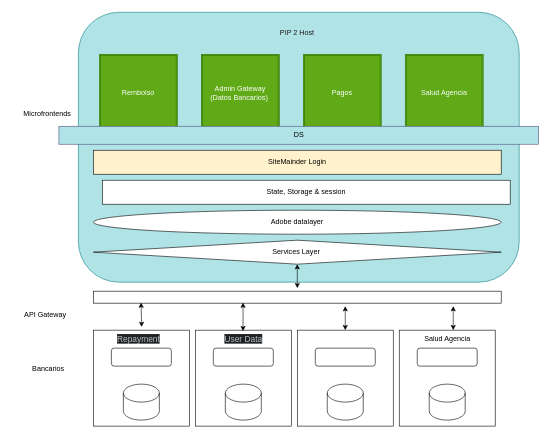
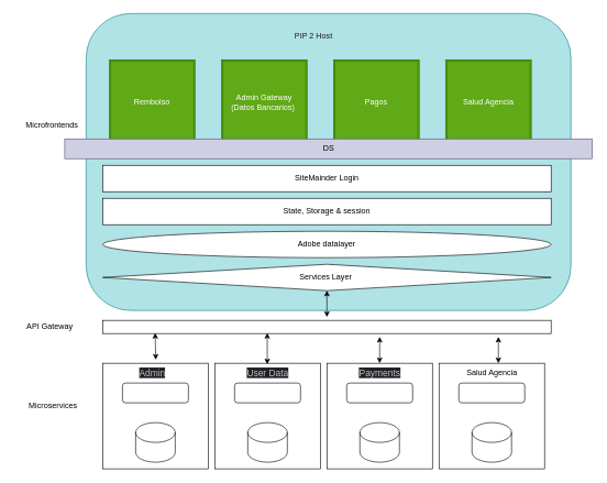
  <mxCell id="0" />
  <mxCell id="1" parent="0" />
  <mxCell id="2" value="" style="rounded=1;whiteSpace=wrap;html=1;fillColor=#b0e3e6;strokeColor=#0e8088;" parent="1" vertex="1"><mxGeometry x="130" width="735" height="450" as="geometry" y="20" /></mxCell>
  <mxCell id="3" value="Microfrontends&amp;nbsp;" style="text;html=1;strokeColor=none;fillColor=none;align=center;verticalAlign=middle;whiteSpace=wrap;rounded=0;" parent="1" vertex="1"><mxGeometry x="30" y="170" width="100" height="40" as="geometry" /></mxCell>
- <mxCell id="4" value="State, Storage &amp;amp; session" style="rounded=0;whiteSpace=wrap;html=1;" parent="1" vertex="1"><mxGeometry x="170" y="300" width="680" height="40" as="geometry" /></mxCell>
+ <mxCell id="4" value="State, Storage &amp;amp; session" style="rounded=0;whiteSpace=wrap;html=1;" parent="1" vertex="1"><mxGeometry x="155" y="300" width="680" height="40" as="geometry" /></mxCell>
  <mxCell id="5" value="Services Layer&amp;nbsp;" style="rhombus;whiteSpace=wrap;html=1;" parent="1" vertex="1"><mxGeometry x="155" y="400" width="680" height="40" as="geometry" /></mxCell>
  <mxCell id="6" value="Adobe datalayer" style="ellipse;whiteSpace=wrap;html=1;" parent="1" vertex="1"><mxGeometry x="155" y="350" width="680" height="40" as="geometry" /></mxCell>
- <mxCell id="7" value="API Gateway" style="text;html=1;strokeColor=none;fillColor=none;align=center;verticalAlign=middle;whiteSpace=wrap;rounded=0;" parent="1" vertex="1"><mxGeometry x="20" y="510" width="110" height="30" as="geometry" /></mxCell>
+ <mxCell id="7" value="API Gateway" style="text;html=1;strokeColor=none;fillColor=none;align=center;verticalAlign=middle;whiteSpace=wrap;rounded=0;" parent="1" vertex="1"><mxGeometry x="20" y="480" width="110" height="30" as="geometry" /></mxCell>
  <mxCell id="8" value="" style="rounded=0;whiteSpace=wrap;html=1;" parent="1" vertex="1"><mxGeometry x="155" y="485" width="680" height="20" as="geometry" /></mxCell>
  <mxCell id="9" value="" style="whiteSpace=wrap;html=1;aspect=fixed;" parent="1" vertex="1"><mxGeometry x="155" y="550" width="160" height="160" as="geometry" /></mxCell>
- <mxCell id="10" value="Bancarios" style="text;html=1;strokeColor=none;fillColor=none;align=center;verticalAlign=middle;whiteSpace=wrap;rounded=0;" parent="1" vertex="1"><mxGeometry x="50" y="600" width="60" height="30" as="geometry" /></mxCell>
+ <mxCell id="10" value="Microservices" style="text;html=1;strokeColor=none;fillColor=none;align=center;verticalAlign=middle;whiteSpace=wrap;rounded=0;" parent="1" vertex="1"><mxGeometry x="50" y="600" width="60" height="30" as="geometry" /></mxCell>
  <mxCell id="11" value="" style="shape=cylinder3;whiteSpace=wrap;html=1;boundedLbl=1;backgroundOutline=1;size=15;" parent="1" vertex="1"><mxGeometry x="205" y="640" width="60" height="60" as="geometry" /></mxCell>
  <mxCell id="12" value="" style="rounded=1;whiteSpace=wrap;html=1;" parent="1" vertex="1"><mxGeometry x="185" y="580" width="100" height="30" as="geometry" /></mxCell>
  <mxCell id="13" value="" style="whiteSpace=wrap;html=1;aspect=fixed;" parent="1" vertex="1"><mxGeometry x="325" y="550" width="160" height="160" as="geometry" /></mxCell>
  <mxCell id="14" value="" style="shape=cylinder3;whiteSpace=wrap;html=1;boundedLbl=1;backgroundOutline=1;size=15;" parent="1" vertex="1"><mxGeometry x="375" y="640" width="60" height="60" as="geometry" /></mxCell>
  <mxCell id="15" value="" style="rounded=1;whiteSpace=wrap;html=1;" parent="1" vertex="1"><mxGeometry x="355" y="580" width="100" height="30" as="geometry" /></mxCell>
  <mxCell id="16" value="" style="whiteSpace=wrap;html=1;aspect=fixed;" parent="1" vertex="1"><mxGeometry x="495" y="550" width="160" height="160" as="geometry" /></mxCell>
  <mxCell id="17" value="" style="shape=cylinder3;whiteSpace=wrap;html=1;boundedLbl=1;backgroundOutline=1;size=15;" parent="1" vertex="1"><mxGeometry x="545" y="640" width="60" height="60" as="geometry" /></mxCell>
  <mxCell id="18" value="" style="rounded=1;whiteSpace=wrap;html=1;" parent="1" vertex="1"><mxGeometry x="525" y="580" width="100" height="30" as="geometry" /></mxCell>
  <mxCell id="19" value="" style="whiteSpace=wrap;html=1;aspect=fixed;" parent="1" vertex="1"><mxGeometry x="665" y="550" width="160" height="160" as="geometry" /></mxCell>
  <mxCell id="20" value="" style="shape=cylinder3;whiteSpace=wrap;html=1;boundedLbl=1;backgroundOutline=1;size=15;" parent="1" vertex="1"><mxGeometry x="715" y="640" width="60" height="60" as="geometry" /></mxCell>
  <mxCell id="21" value="" style="rounded=1;whiteSpace=wrap;html=1;" parent="1" vertex="1"><mxGeometry x="695" y="580" width="100" height="30" as="geometry" /></mxCell>
- <mxCell id="22" value="&lt;span style=&quot;color: rgb(189, 193, 198); font-family: arial, sans-serif; font-size: 14px; text-align: start; background-color: rgb(32, 33, 36);&quot;&gt;Repayment&lt;/span&gt;" style="text;html=1;align=center;verticalAlign=middle;resizable=0;points=[];autosize=1;strokeColor=none;fillColor=none;" parent="1" vertex="1"><mxGeometry x="180" y="550" width="100" height="30" as="geometry" /></mxCell>
+ <mxCell id="22" value="&lt;span style=&quot;color: rgb(189, 193, 198); font-family: arial, sans-serif; font-size: 14px; text-align: start; background-color: rgb(32, 33, 36);&quot;&gt;Admin&lt;/span&gt;" style="text;html=1;align=center;verticalAlign=middle;resizable=0;points=[];autosize=1;strokeColor=none;fillColor=none;" parent="1" vertex="1"><mxGeometry x="180" y="550" width="100" height="30" as="geometry" /></mxCell>
  <mxCell id="23" value="" style="endArrow=classic;startArrow=classic;html=1;exitX=0.555;exitY=-0.178;exitDx=0;exitDy=0;exitPerimeter=0;entryX=0.117;entryY=0.958;entryDx=0;entryDy=0;entryPerimeter=0;" parent="1" source="22" target="8" edge="1"><mxGeometry width="50" height="50" relative="1" as="geometry"><mxPoint x="425" y="580" as="sourcePoint" /><mxPoint x="475" y="530" as="targetPoint" /><Array as="points" /></mxGeometry></mxCell>
  <mxCell id="24" value="&lt;span style=&quot;color: rgb(189, 193, 198); font-family: arial, sans-serif; font-size: 14px; text-align: start; background-color: rgb(32, 33, 36);&quot;&gt;User Data&lt;/span&gt;" style="text;html=1;align=center;verticalAlign=middle;resizable=0;points=[];autosize=1;strokeColor=none;fillColor=none;" parent="1" vertex="1"><mxGeometry x="360" y="550" width="90" height="30" as="geometry" /></mxCell>
  <mxCell id="25" value="" style="endArrow=classic;startArrow=classic;html=1;exitX=0.495;exitY=0.056;exitDx=0;exitDy=0;exitPerimeter=0;entryX=0.367;entryY=0.958;entryDx=0;entryDy=0;entryPerimeter=0;" parent="1" source="24" target="8" edge="1"><mxGeometry width="50" height="50" relative="1" as="geometry"><mxPoint x="425" y="580" as="sourcePoint" /><mxPoint x="475" y="530" as="targetPoint" /></mxGeometry></mxCell>
  <mxCell id="26" value="" style="endArrow=classic;startArrow=classic;html=1;exitX=0.5;exitY=0;exitDx=0;exitDy=0;" parent="1" source="16" edge="1"><mxGeometry width="50" height="50" relative="1" as="geometry"><mxPoint x="414.55" y="561.68" as="sourcePoint" /><mxPoint x="575" y="510" as="targetPoint" /></mxGeometry></mxCell>
  <mxCell id="27" value="" style="endArrow=classic;startArrow=classic;html=1;exitX=0.5;exitY=0;exitDx=0;exitDy=0;" parent="1" edge="1"><mxGeometry width="50" height="50" relative="1" as="geometry"><mxPoint x="755" y="550" as="sourcePoint" /><mxPoint x="755" y="510" as="targetPoint" /></mxGeometry></mxCell>
  <mxCell id="28" value="Rembolso" style="shape=ext;double=1;whiteSpace=wrap;html=1;aspect=fixed;fillColor=#60a917;fontColor=#ffffff;strokeColor=#2D7600;" parent="1" vertex="1"><mxGeometry x="165" y="90" width="130" height="130" as="geometry" /></mxCell>
  <mxCell id="29" value="Admin Gateway&lt;br&gt;(Datos Bancarios)&amp;nbsp;" style="shape=ext;double=1;whiteSpace=wrap;html=1;aspect=fixed;fillColor=#60a917;fontColor=#ffffff;strokeColor=#2D7600;" parent="1" vertex="1"><mxGeometry x="335" y="90" width="130" height="130" as="geometry" /></mxCell>
  <mxCell id="30" value="Pagos" style="shape=ext;double=1;whiteSpace=wrap;html=1;aspect=fixed;fillColor=#60a917;fontColor=#ffffff;strokeColor=#2D7600;" parent="1" vertex="1"><mxGeometry x="505" y="90" width="130" height="130" as="geometry" /></mxCell>
  <mxCell id="31" value="Salud Agencia" style="shape=ext;double=1;whiteSpace=wrap;html=1;aspect=fixed;fillColor=#60a917;fontColor=#ffffff;strokeColor=#2D7600;" parent="1" vertex="1"><mxGeometry x="675" y="90" width="130" height="130" as="geometry" /></mxCell>
+ <mxCell id="32" value="&lt;span style=&quot;color: rgb(189, 193, 198); font-family: arial, sans-serif; font-size: 14px; text-align: start; background-color: rgb(32, 33, 36);&quot;&gt;Payments&lt;/span&gt;" style="text;html=1;align=center;verticalAlign=middle;resizable=0;points=[];autosize=1;strokeColor=none;fillColor=none;" parent="1" vertex="1"><mxGeometry x="530" y="550" width="90" height="30" as="geometry" /></mxCell>
  <mxCell id="33" value="&lt;span style=&quot;&quot;&gt;Salud Agencia&lt;/span&gt;" style="text;html=1;align=center;verticalAlign=middle;resizable=0;points=[];autosize=1;strokeColor=none;fillColor=none;" parent="1" vertex="1"><mxGeometry x="695" y="550" width="100" height="30" as="geometry" /></mxCell>
  <mxCell id="34" value="" style="endArrow=classic;startArrow=classic;html=1;entryX=0.5;entryY=1;entryDx=0;entryDy=0;" parent="1" target="5" edge="1"><mxGeometry width="50" height="50" relative="1" as="geometry"><mxPoint x="495" y="480" as="sourcePoint" /><mxPoint x="505" y="460" as="targetPoint" /></mxGeometry></mxCell>
- <mxCell id="35" value="DS" style="rounded=0;whiteSpace=wrap;html=1;fillColor=#b0e3e6;strokeColor=#56517e;" parent="1" vertex="1"><mxGeometry x="97.5" y="210" width="800" height="30" as="geometry" /></mxCell>
- <mxCell id="36" value="PIP 2 Host" style="text;html=1;strokeColor=none;fillColor=none;align=center;verticalAlign=middle;whiteSpace=wrap;rounded=0;fontColor=#1d1b1b;" vertex="1" parent="1"><mxGeometry x="465" y="40" width="60" height="30" as="geometry" /></mxCell>
- <mxCell id="37" value="&lt;span style=&quot;text-align: left;&quot;&gt;SiteMainder Login&lt;/span&gt;" style="rounded=0;whiteSpace=wrap;html=1;fillColor=#fff2cc;" vertex="1" parent="1"><mxGeometry x="155" y="250" width="680" height="40" as="geometry" /></mxCell>
+ <mxCell id="35" value="DS" style="rounded=0;whiteSpace=wrap;html=1;fillColor=#d0cee2;strokeColor=#56517e;" parent="1" vertex="1"><mxGeometry x="97.5" y="210" width="800" height="30" as="geometry" /></mxCell>
+ <mxCell id="36" value="PIP 2 Host" style="text;html=1;strokeColor=none;fillColor=none;align=center;verticalAlign=middle;whiteSpace=wrap;rounded=0;fontColor=#1d1b1b;" vertex="1" parent="1"><mxGeometry x="445" y="40" width="60" height="30" as="geometry" /></mxCell>
+ <mxCell id="37" value="&lt;span style=&quot;text-align: left;&quot;&gt;SiteMainder Login&lt;/span&gt;" style="rounded=0;whiteSpace=wrap;html=1;" vertex="1" parent="1"><mxGeometry x="155" y="250" width="680" height="40" as="geometry" /></mxCell>
